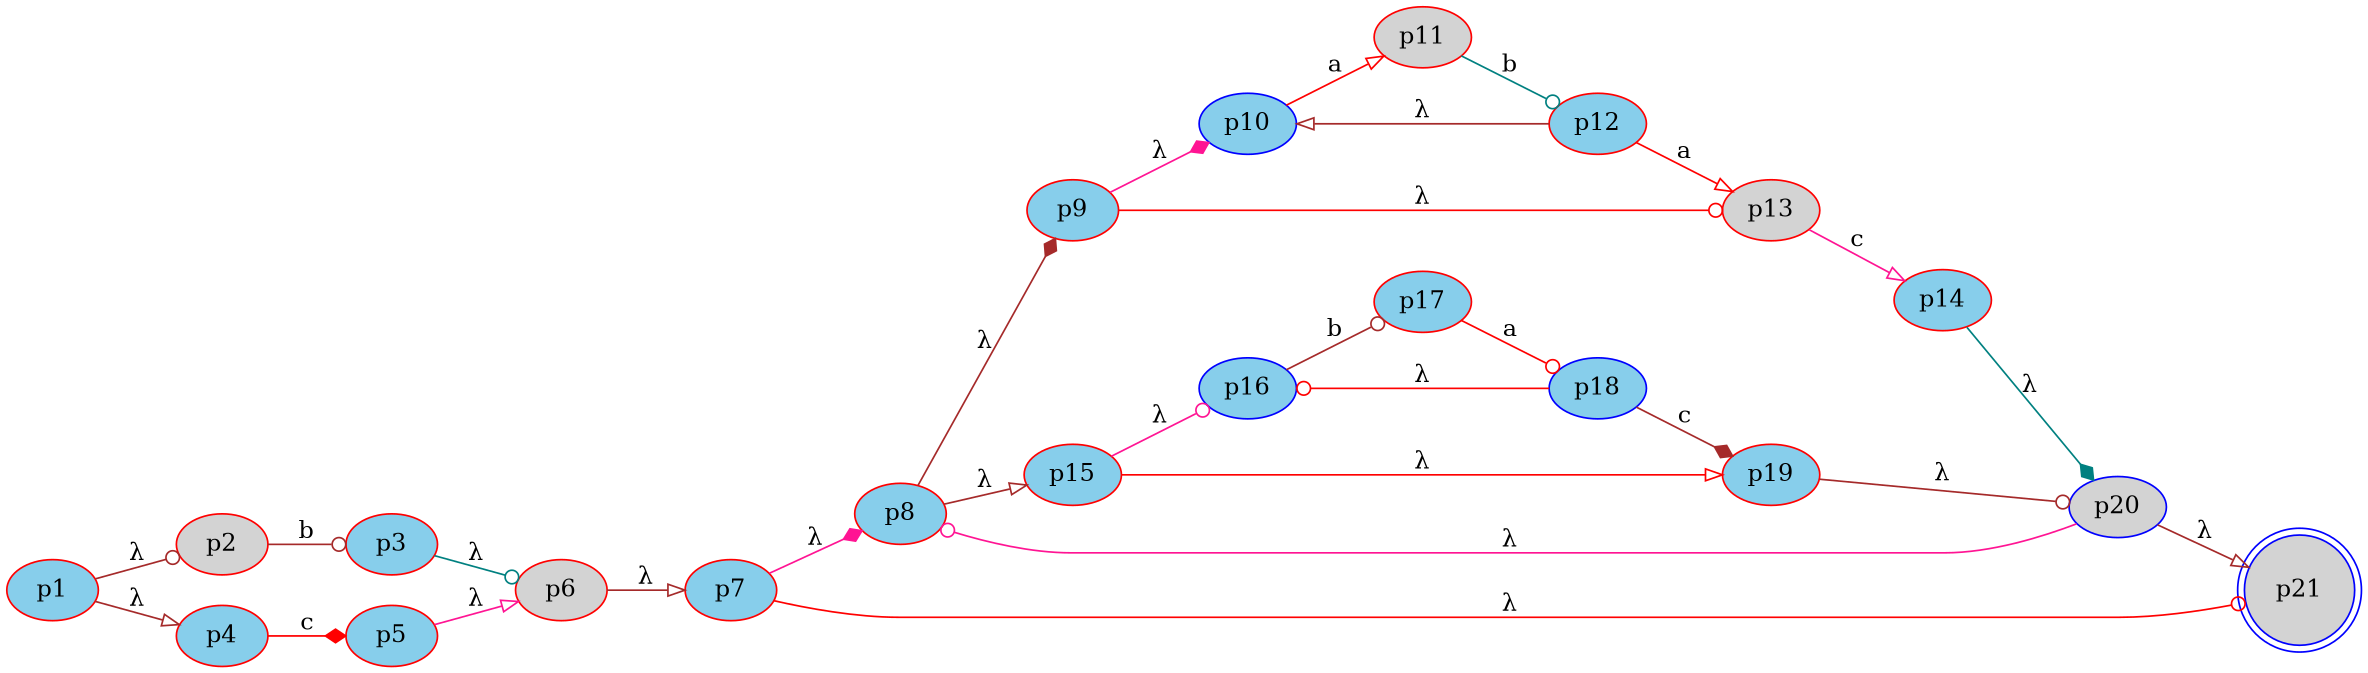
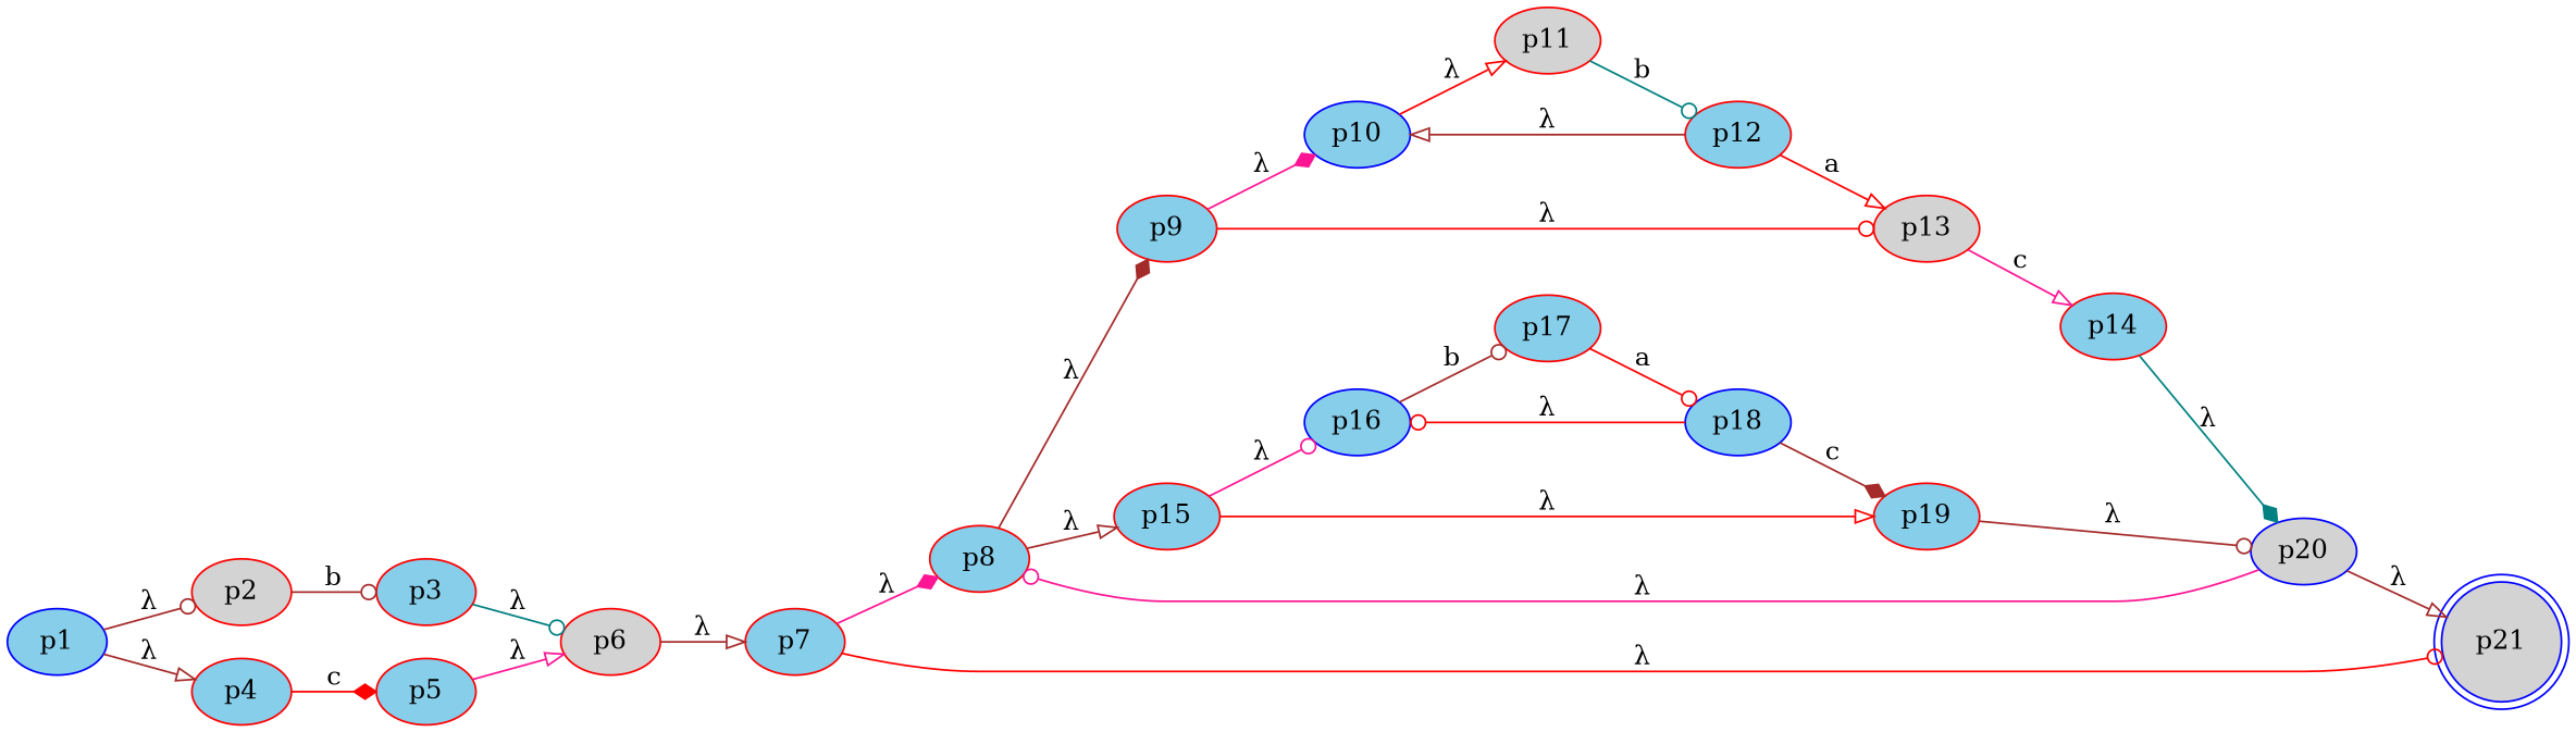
  digraph {
    rankdir=LR
    node [color=red fillcolor=skyblue style=filled]
    edge [arrowhead=odot color=brown]
-   n1 [label=p1]
+   n1 [color=blue label=p1]
    n2 [fillcolor=lightgrey label=p2]
    n3 [label=p4]
    n4 [label=p3]
    n5 [label=p5]
    n6 [fillcolor=lightgrey label=p6]
    n7 [label=p7]
    n8 [label=p8]
    n9 [color=blue fillcolor=lightgrey label=p21 shape=doublecircle]
    n10 [label=p9]
    n11 [label=p15]
    n12 [color=blue label=p10]
    n13 [fillcolor=lightgrey label=p13]
    n14 [color=blue label=p16]
    n15 [label=p19]
    n16 [fillcolor=lightgrey label=p11]
    n17 [label=p14]
    n18 [label=p12]
    n19 [color=blue fillcolor=lightgrey label=p20]
    n20 [label=p17]
    n21 [color=blue label=p18]
    n1 -> n2 [label="λ"]
    n1 -> n3 [arrowhead=onormal label="λ"]
    n2 -> n4 [label=b]
    n3 -> n5 [arrowhead=diamond color=red label=c]
    n4 -> n6 [color=teal label="λ"]
    n5 -> n6 [arrowhead=onormal color=deeppink label="λ"]
    n6 -> n7 [arrowhead=onormal label="λ"]
    n7 -> n8 [arrowhead=diamond color=deeppink label="λ"]
    n7 -> n9 [color=red label="λ"]
    n8 -> n10 [arrowhead=diamond label="λ"]
    n8 -> n11 [arrowhead=onormal label="λ"]
    n10 -> n12 [arrowhead=diamond color=deeppink label="λ"]
    n10 -> n13 [color=red label="λ"]
    n11 -> n14 [color=deeppink label="λ"]
    n11 -> n15 [arrowhead=onormal color=red label="λ"]
-   n12 -> n16 [arrowhead=onormal color=red label=a]
+   n12 -> n16 [arrowhead=onormal color=red label="λ"]
    n13 -> n17 [arrowhead=onormal color=deeppink label=c]
    n14 -> n20 [label=b]
    n15 -> n19 [label="λ"]
    n16 -> n18 [color=teal label=b]
    n17 -> n19 [arrowhead=diamond color=teal label="λ"]
    n18 -> n12 [arrowhead=onormal label="λ"]
    n18 -> n13 [arrowhead=onormal color=red label=a]
    n19 -> n8 [color=deeppink label="λ"]
    n19 -> n9 [arrowhead=onormal label="λ"]
    n20 -> n21 [color=red label=a]
    n21 -> n14 [color=red label="λ"]
    n21 -> n15 [arrowhead=diamond label=c]
  }
